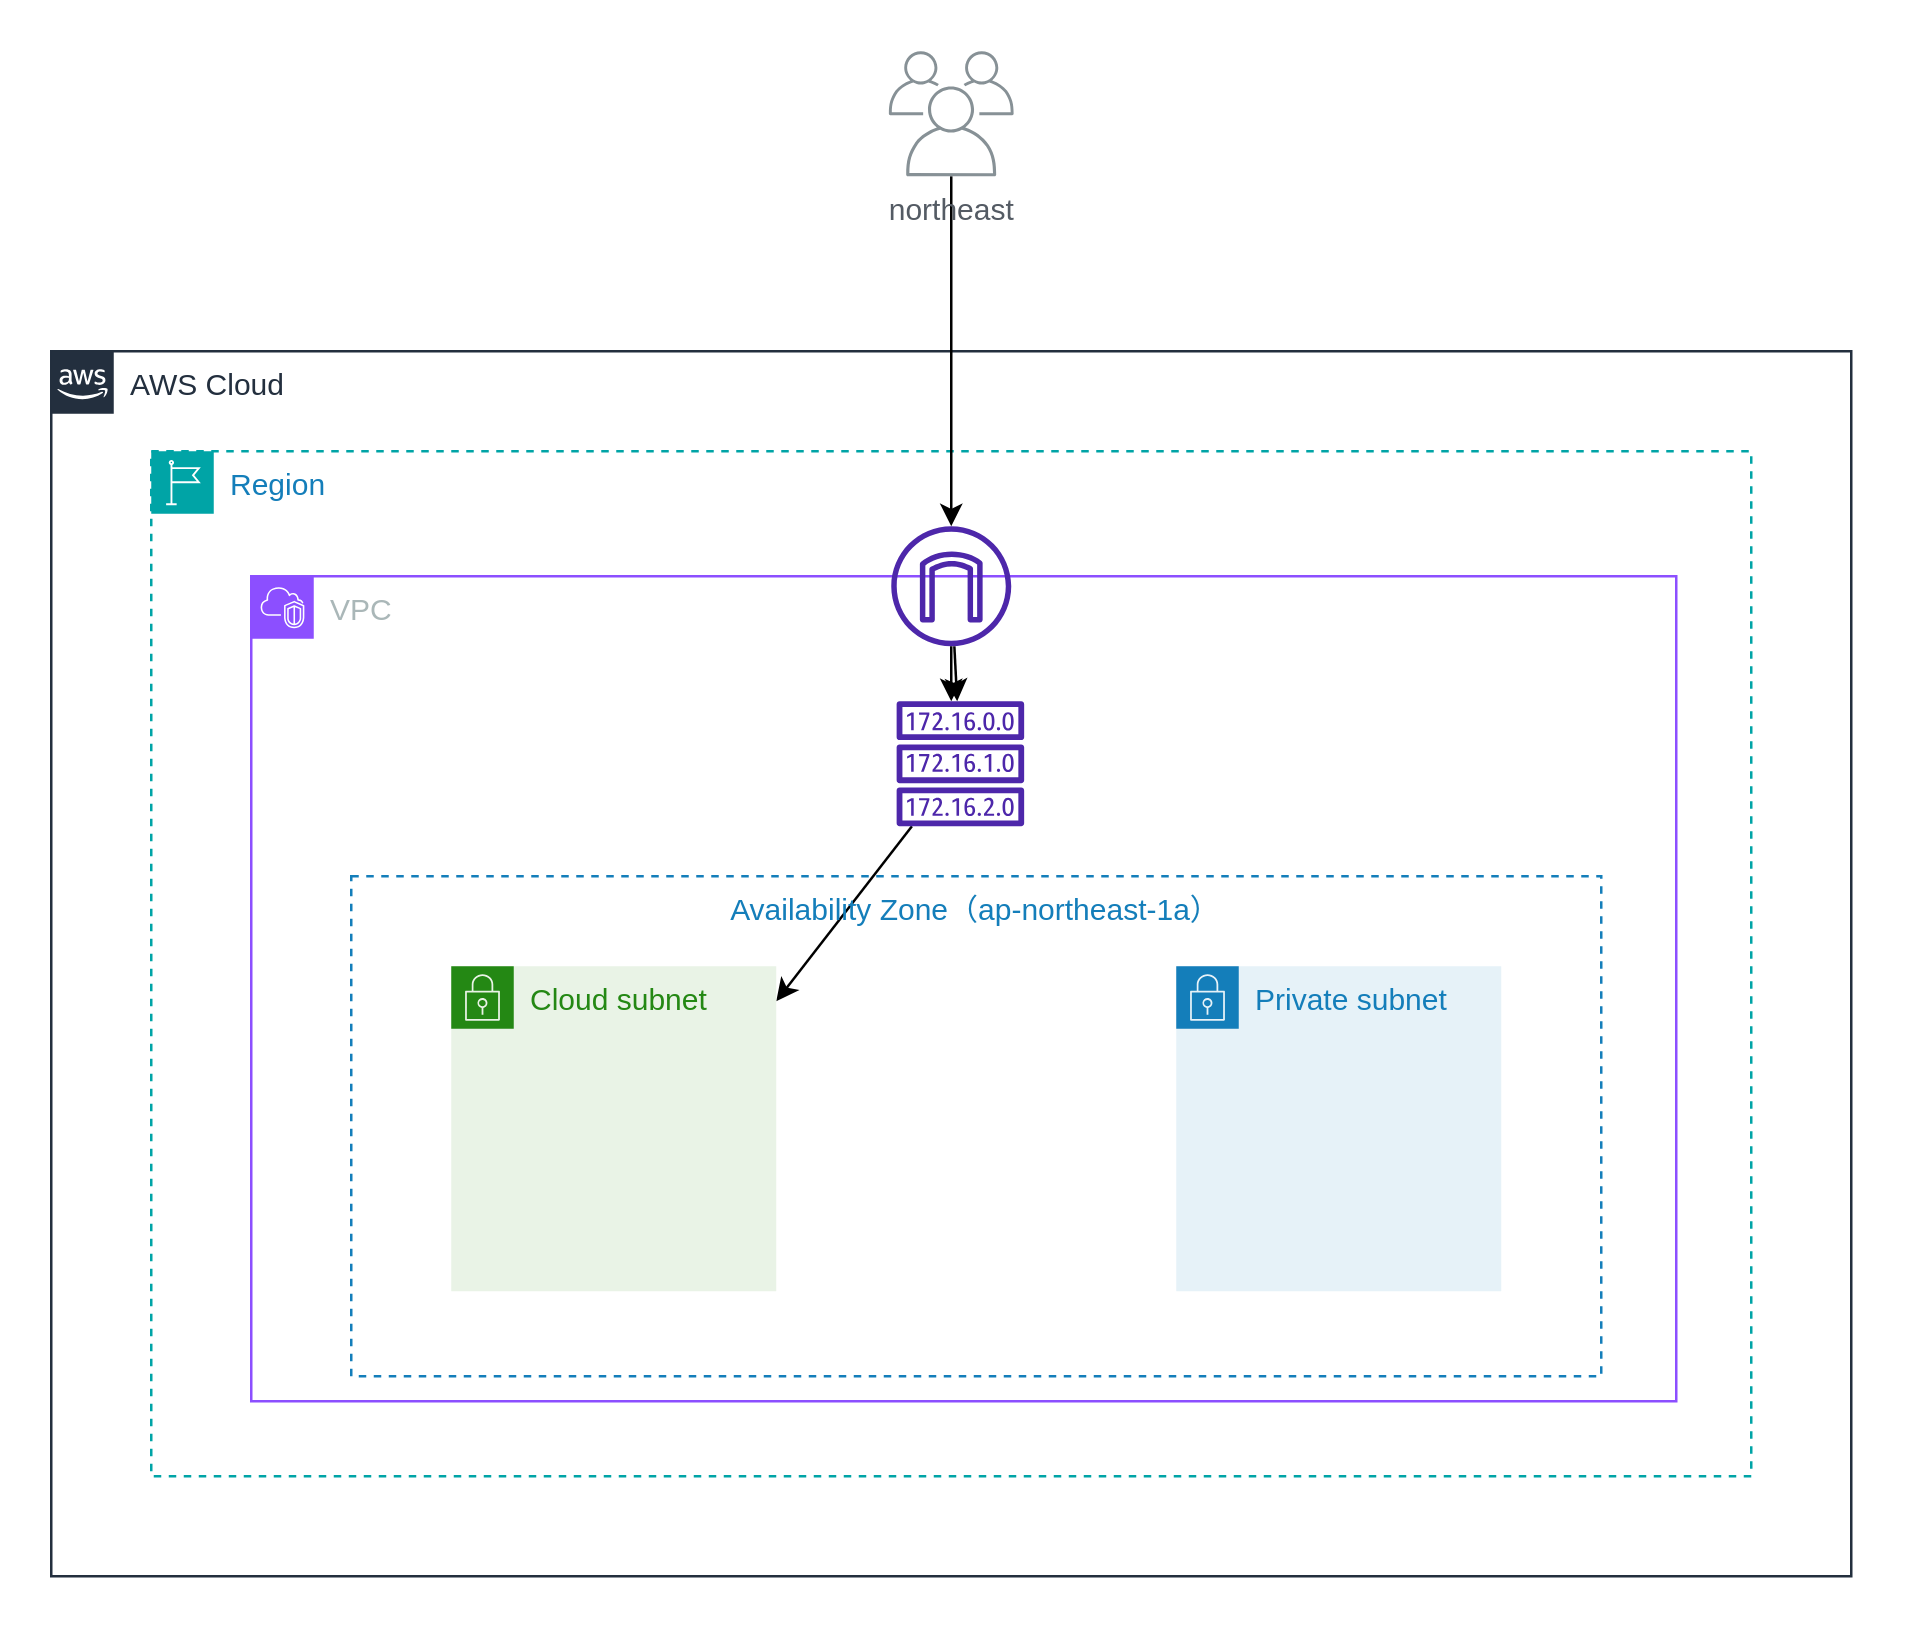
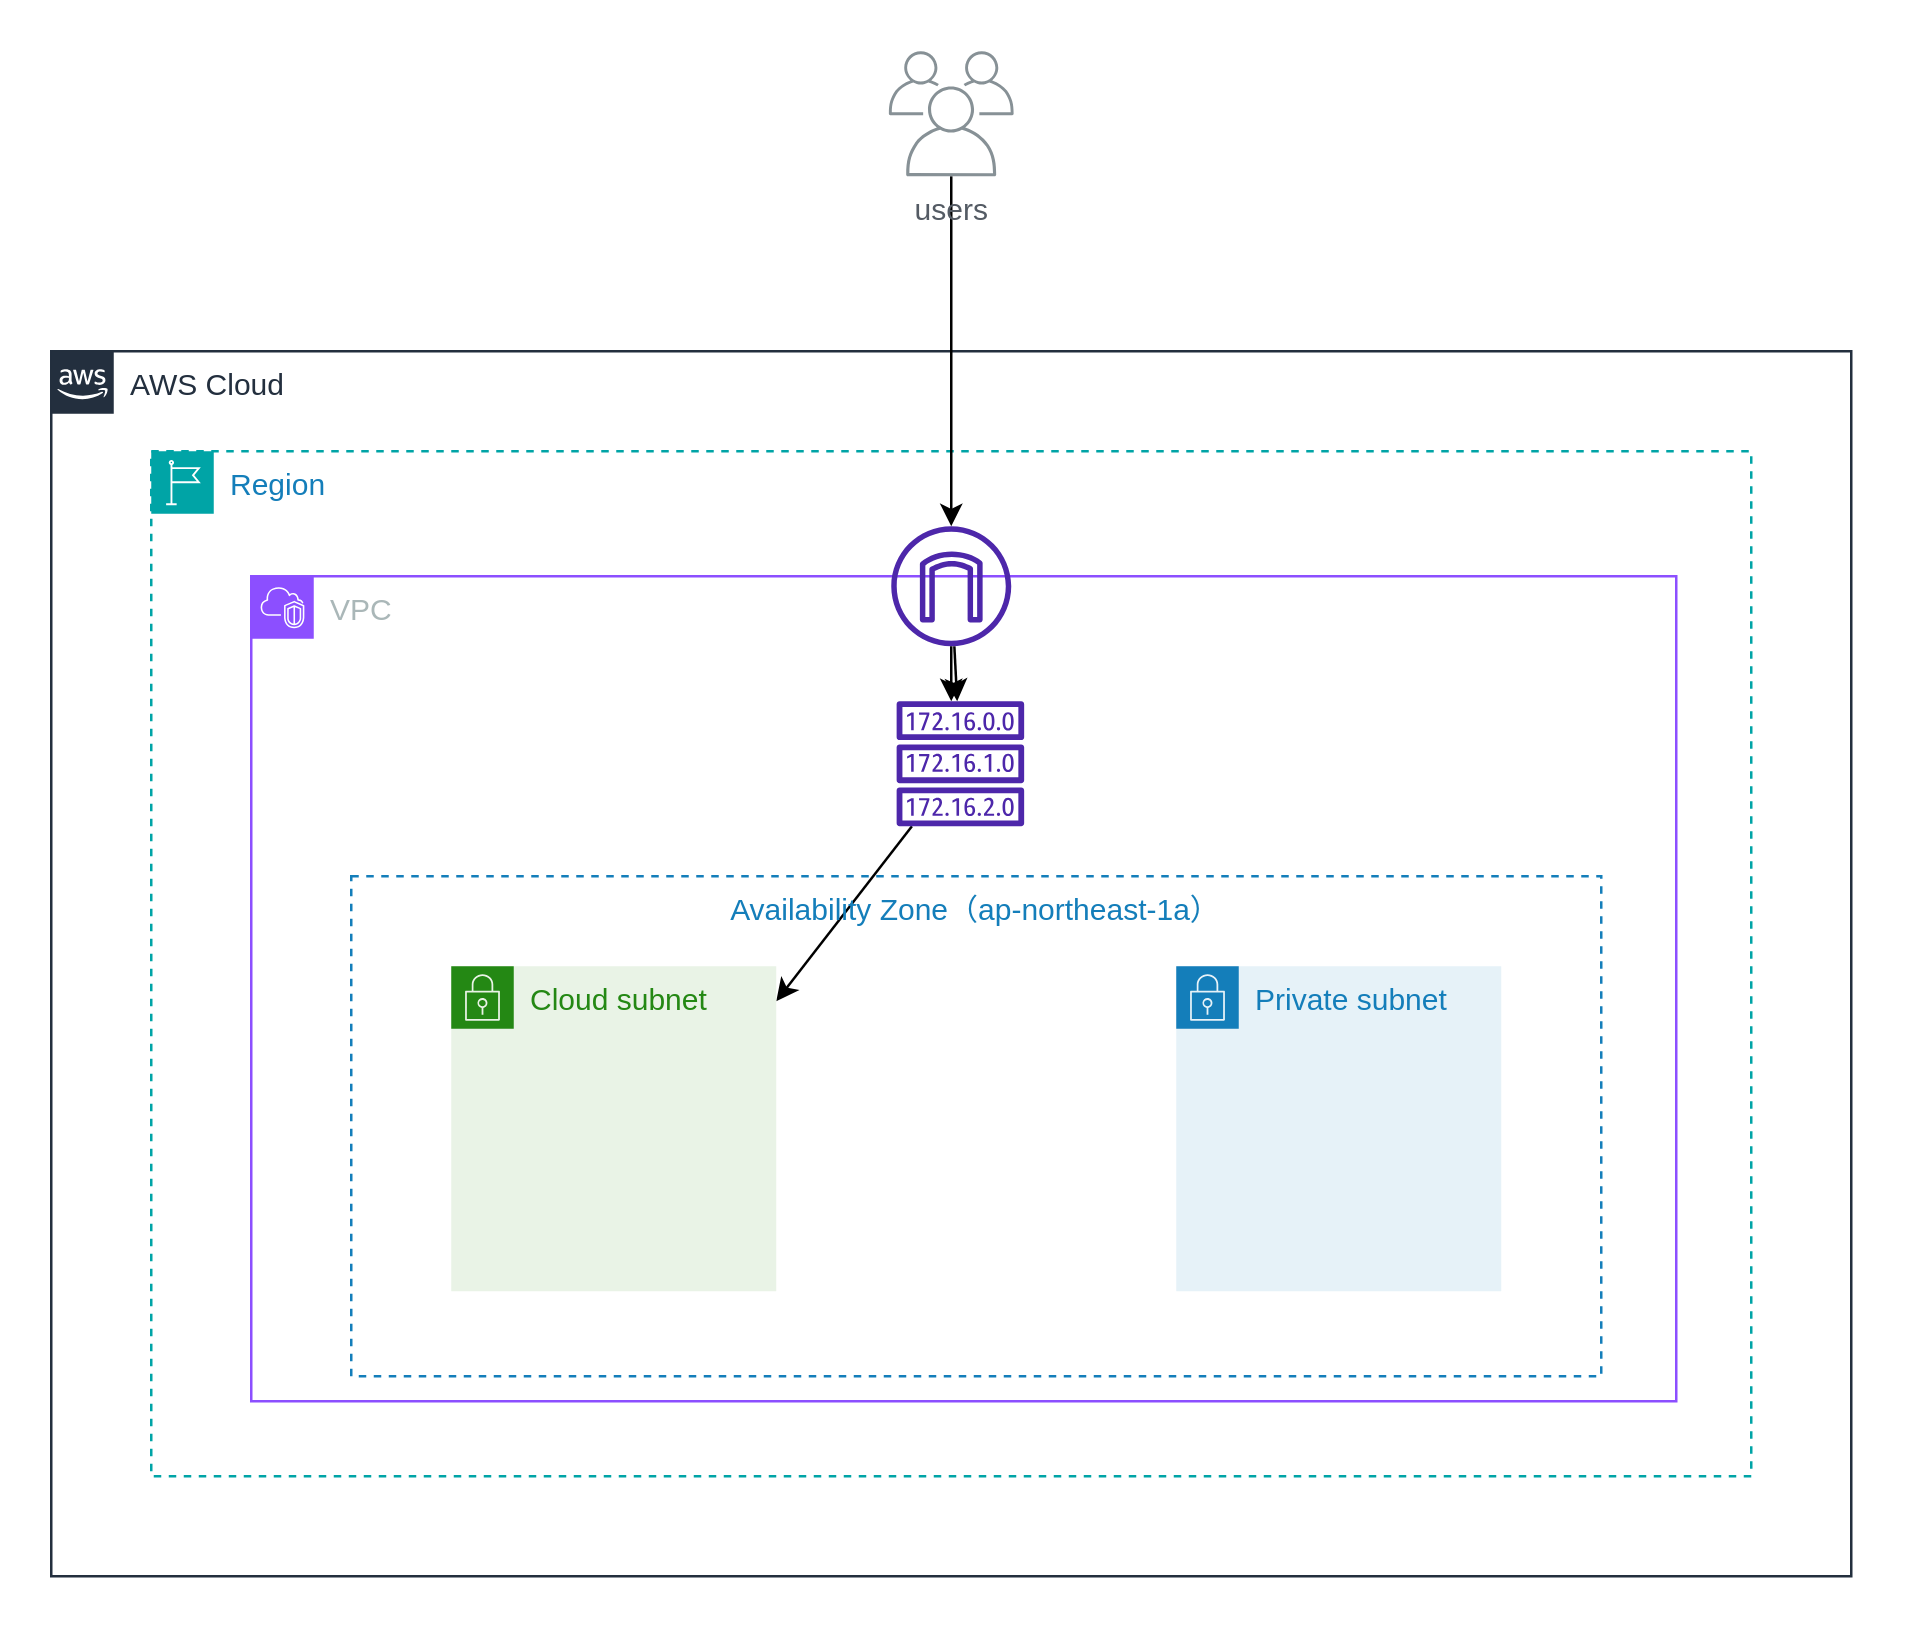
  <mxCell id="0" />
  <mxCell id="1" parent="0" />
  <mxCell id="2" value="AWS Cloud" style="points=[[0,0],[0.25,0],[0.5,0],[0.75,0],[1,0],[1,0.25],[1,0.5],[1,0.75],[1,1],[0.75,1],[0.5,1],[0.25,1],[0,1],[0,0.75],[0,0.5],[0,0.25]];outlineConnect=0;gradientColor=none;html=1;whiteSpace=wrap;fontSize=12;fontStyle=0;container=1;pointerEvents=0;collapsible=0;recursiveResize=0;shape=mxgraph.aws4.group;grIcon=mxgraph.aws4.group_aws_cloud_alt;strokeColor=#232F3E;fillColor=none;verticalAlign=top;align=left;spacingLeft=30;fontColor=#232F3E;dashed=0;" parent="1" vertex="1"><mxGeometry x="20" y="140" width="720" height="490" as="geometry" /></mxCell>
  <mxCell id="3" value="Region" style="points=[[0,0],[0.25,0],[0.5,0],[0.75,0],[1,0],[1,0.25],[1,0.5],[1,0.75],[1,1],[0.75,1],[0.5,1],[0.25,1],[0,1],[0,0.75],[0,0.5],[0,0.25]];outlineConnect=0;gradientColor=none;html=1;whiteSpace=wrap;fontSize=12;fontStyle=0;container=1;pointerEvents=0;collapsible=0;recursiveResize=0;shape=mxgraph.aws4.group;grIcon=mxgraph.aws4.group_region;strokeColor=#00A4A6;fillColor=none;verticalAlign=top;align=left;spacingLeft=30;fontColor=#147EBA;dashed=1;" parent="2" vertex="1"><mxGeometry x="40" y="40" width="640" height="410" as="geometry" /></mxCell>
  <mxCell id="4" value="VPC" style="points=[[0,0],[0.25,0],[0.5,0],[0.75,0],[1,0],[1,0.25],[1,0.5],[1,0.75],[1,1],[0.75,1],[0.5,1],[0.25,1],[0,1],[0,0.75],[0,0.5],[0,0.25]];outlineConnect=0;gradientColor=none;html=1;whiteSpace=wrap;fontSize=12;fontStyle=0;container=1;pointerEvents=0;collapsible=0;recursiveResize=0;shape=mxgraph.aws4.group;grIcon=mxgraph.aws4.group_vpc2;strokeColor=#8C4FFF;fillColor=none;verticalAlign=top;align=left;spacingLeft=30;fontColor=#AAB7B8;dashed=0;" parent="3" vertex="1"><mxGeometry x="40" y="50" width="570" height="330" as="geometry" /></mxCell>
  <mxCell id="5" style="edgeStyle=none;html=1;entryX=0.34;entryY=0.25;entryDx=0;entryDy=0;entryPerimeter=0;" edge="1" parent="4" source="6" target="9"><mxGeometry relative="1" as="geometry" /></mxCell>
  <mxCell id="6" value="" style="sketch=0;outlineConnect=0;fontColor=#232F3E;gradientColor=none;fillColor=#4D27AA;strokeColor=none;dashed=0;verticalLabelPosition=bottom;verticalAlign=top;align=center;html=1;fontSize=12;fontStyle=0;aspect=fixed;pointerEvents=1;shape=mxgraph.aws4.route_table;" vertex="1" parent="4"><mxGeometry x="258" y="50" width="51.31" height="50" as="geometry" /></mxCell>
  <mxCell id="7" value="Cloud subnet" style="points=[[0,0],[0.25,0],[0.5,0],[0.75,0],[1,0],[1,0.25],[1,0.5],[1,0.75],[1,1],[0.75,1],[0.5,1],[0.25,1],[0,1],[0,0.75],[0,0.5],[0,0.25]];outlineConnect=0;gradientColor=none;html=1;whiteSpace=wrap;fontSize=12;fontStyle=0;container=1;pointerEvents=0;collapsible=0;recursiveResize=0;shape=mxgraph.aws4.group;grIcon=mxgraph.aws4.group_security_group;grStroke=0;strokeColor=#248814;fillColor=#E9F3E6;verticalAlign=top;align=left;spacingLeft=30;fontColor=#248814;dashed=0;" vertex="1" parent="4"><mxGeometry x="80" y="156" width="130" height="130" as="geometry" /></mxCell>
  <mxCell id="8" value="Private subnet" style="points=[[0,0],[0.25,0],[0.5,0],[0.75,0],[1,0],[1,0.25],[1,0.5],[1,0.75],[1,1],[0.75,1],[0.5,1],[0.25,1],[0,1],[0,0.75],[0,0.5],[0,0.25]];outlineConnect=0;gradientColor=none;html=1;whiteSpace=wrap;fontSize=12;fontStyle=0;container=1;pointerEvents=0;collapsible=0;recursiveResize=0;shape=mxgraph.aws4.group;grIcon=mxgraph.aws4.group_security_group;grStroke=0;strokeColor=#147EBA;fillColor=#E6F2F8;verticalAlign=top;align=left;spacingLeft=30;fontColor=#147EBA;dashed=0;" vertex="1" parent="4"><mxGeometry x="370" y="156" width="130" height="130" as="geometry" /></mxCell>
  <mxCell id="9" value="Availability Zone（ap-northeast-1a）" style="fillColor=none;strokeColor=#147EBA;dashed=1;verticalAlign=top;fontStyle=0;fontColor=#147EBA;" vertex="1" parent="4"><mxGeometry x="40" y="120" width="500" height="200" as="geometry" /></mxCell>
  <mxCell id="10" value="" style="edgeStyle=none;html=1;" edge="1" parent="3" source="11" target="6"><mxGeometry relative="1" as="geometry" /></mxCell>
  <mxCell id="11" value="" style="sketch=0;outlineConnect=0;fontColor=#232F3E;gradientColor=none;fillColor=#4D27AA;strokeColor=none;dashed=0;verticalLabelPosition=bottom;verticalAlign=top;align=center;html=1;fontSize=12;fontStyle=0;aspect=fixed;pointerEvents=1;shape=mxgraph.aws4.internet_gateway;" parent="3" vertex="1"><mxGeometry x="296" y="30" width="48" height="48" as="geometry" /></mxCell>
  <mxCell id="12" value="" style="edgeStyle=none;html=1;" edge="1" parent="3" source="11"><mxGeometry relative="1" as="geometry"><mxPoint x="441.235" y="277.999" as="sourcePoint" /><mxPoint x="320" y="100" as="targetPoint" /></mxGeometry></mxCell>
  <mxCell id="13" style="edgeStyle=none;html=1;" edge="1" parent="1" source="14" target="11"><mxGeometry relative="1" as="geometry" /></mxCell>
- <mxCell id="14" value="northeast" style="sketch=0;outlineConnect=0;gradientColor=none;fontColor=#545B64;strokeColor=none;fillColor=#879196;dashed=0;verticalLabelPosition=bottom;verticalAlign=top;align=center;html=1;fontSize=12;fontStyle=0;aspect=fixed;shape=mxgraph.aws4.illustration_users;pointerEvents=1" vertex="1" parent="1"><mxGeometry x="355" y="20" width="50" height="50" as="geometry" /></mxCell>
+ <mxCell id="14" value="users" style="sketch=0;outlineConnect=0;gradientColor=none;fontColor=#545B64;strokeColor=none;fillColor=#879196;dashed=0;verticalLabelPosition=bottom;verticalAlign=top;align=center;html=1;fontSize=12;fontStyle=0;aspect=fixed;shape=mxgraph.aws4.illustration_users;pointerEvents=1" vertex="1" parent="1"><mxGeometry x="355" y="20" width="50" height="50" as="geometry" /></mxCell>
